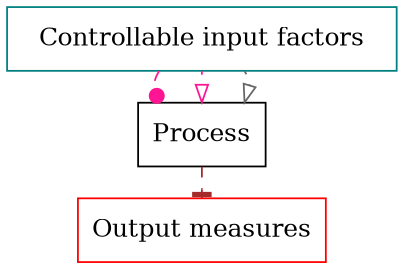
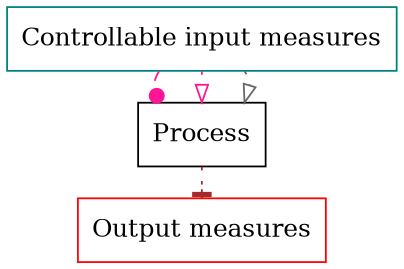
  digraph {
    rankdir=LR
    splines=false
    node [shape=box]
    edge [arrowhead=onormal color=deeppink style=dotted]
-   n1 [color=teal label="Controllable input factors"]
+   n1 [color=teal label="Controllable input measures"]
    n2 [color=black label=Process]
    n3 [color=red label="Output measures"]
    subgraph sub_1 {
      rank=same
      n1
      n2
      n3
    }
    n1 -> n2 [color=gray40]
    n1 -> n2
    n1 -> n2 [arrowhead=dot style=dashed]
-   n2 -> n3 [arrowhead=tee color=brown style=dashed]
+   n2 -> n3 [arrowhead=tee color=brown]
  }
